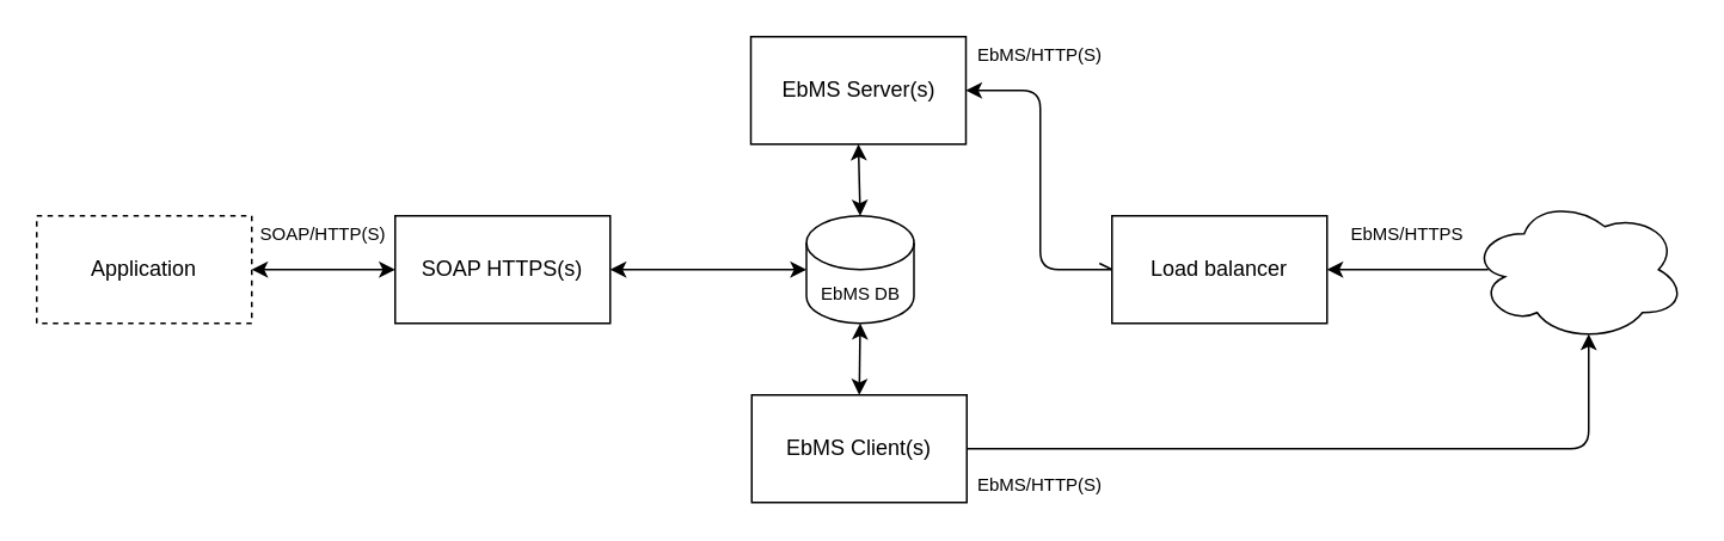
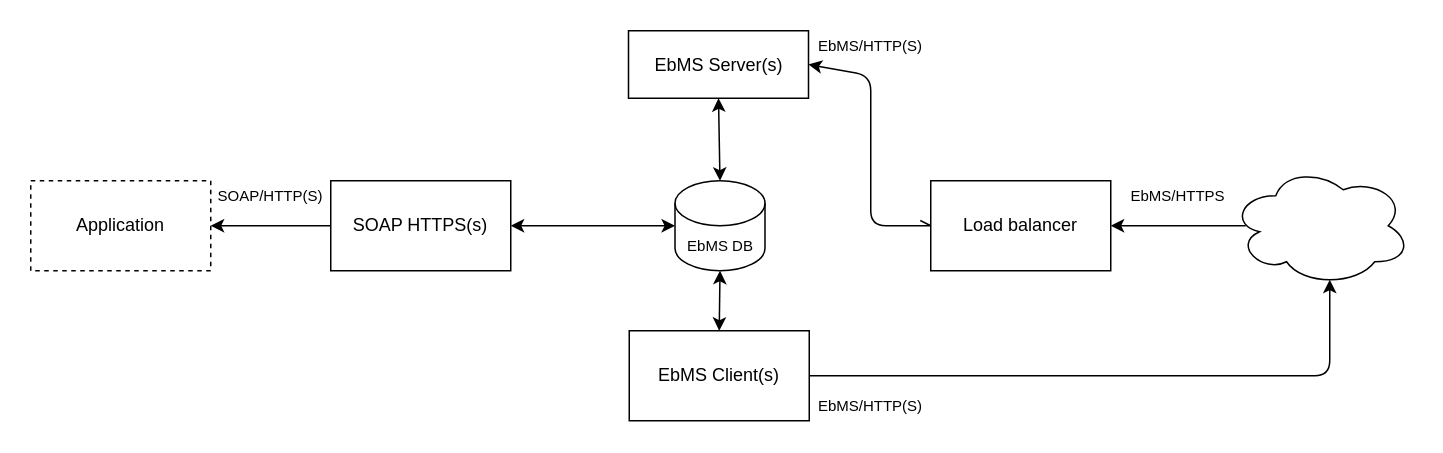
  <mxCell id="0" />
  <mxCell id="1" parent="0" />
  <mxCell id="2" value="" style="ellipse;shape=cloud;whiteSpace=wrap;html=1;" parent="1" vertex="1"><mxGeometry x="820" y="110" width="120" height="80" as="geometry" /></mxCell>
- <mxCell id="3" value="EbMS Server(s)" style="rounded=0;whiteSpace=wrap;html=1;" parent="1" vertex="1"><mxGeometry x="418.5" y="20" width="120" height="60" as="geometry" /></mxCell>
+ <mxCell id="3" value="EbMS Server(s)" style="rounded=0;whiteSpace=wrap;html=1;" parent="1" vertex="1"><mxGeometry x="418.5" y="20" width="120" height="45" as="geometry" /></mxCell>
  <mxCell id="4" value="SOAP HTTPS(s)" style="rounded=0;whiteSpace=wrap;html=1;" parent="1" vertex="1"><mxGeometry x="220" y="120" width="120" height="60" as="geometry" /></mxCell>
  <mxCell id="5" value="" style="endArrow=openAsync;startArrow=classic;html=1;exitX=1;exitY=0.5;exitDx=0;exitDy=0;entryX=0;entryY=0.5;entryDx=0;entryDy=0;endFill=0;" parent="1" source="3" target="9" edge="1"><mxGeometry width="50" height="50" relative="1" as="geometry"><mxPoint x="660" y="260" as="sourcePoint" /><mxPoint x="610" y="110" as="targetPoint" /><Array as="points"><mxPoint x="580" y="50" /><mxPoint x="580" y="150" /></Array></mxGeometry></mxCell>
  <mxCell id="6" value="EbMS/HTTP(S)" style="text;html=1;strokeColor=none;fillColor=none;align=center;verticalAlign=middle;whiteSpace=wrap;rounded=0;fontSize=10;" parent="1" vertex="1"><mxGeometry x="559.5" y="20" width="40" height="20" as="geometry" /></mxCell>
  <mxCell id="7" value="EbMS Client(s)" style="rounded=0;whiteSpace=wrap;html=1;" parent="1" vertex="1"><mxGeometry x="419" y="220" width="120" height="60" as="geometry" /></mxCell>
  <mxCell id="8" value="" style="endArrow=classic;startArrow=none;html=1;entryX=0.55;entryY=0.95;entryDx=0;entryDy=0;exitX=1;exitY=0.5;exitDx=0;exitDy=0;startFill=0;entryPerimeter=0;" parent="1" source="7" target="2" edge="1"><mxGeometry width="50" height="50" relative="1" as="geometry"><mxPoint x="543" y="190" as="sourcePoint" /><mxPoint x="629" y="150" as="targetPoint" /><Array as="points"><mxPoint x="886" y="250" /></Array></mxGeometry></mxCell>
  <mxCell id="9" value="Load balancer" style="rounded=0;whiteSpace=wrap;html=1;" parent="1" vertex="1"><mxGeometry x="620" y="120" width="120" height="60" as="geometry" /></mxCell>
  <mxCell id="10" value="" style="endArrow=none;startArrow=classic;html=1;exitX=1;exitY=0.5;exitDx=0;exitDy=0;endFill=0;" parent="1" source="9" edge="1"><mxGeometry width="50" height="50" relative="1" as="geometry"><mxPoint x="750" y="150" as="sourcePoint" /><mxPoint x="830" y="150" as="targetPoint" /></mxGeometry></mxCell>
  <mxCell id="11" value="Application" style="rounded=0;whiteSpace=wrap;html=1;dashed=1;" parent="1" vertex="1"><mxGeometry x="20" y="120" width="120" height="60" as="geometry" /></mxCell>
- <mxCell id="12" value="" style="endArrow=classic;startArrow=classic;html=1;exitX=1;exitY=0.5;exitDx=0;exitDy=0;entryX=0;entryY=0.5;entryDx=0;entryDy=0;" parent="1" source="11" target="4" edge="1"><mxGeometry width="50" height="50" relative="1" as="geometry"><mxPoint x="550" y="470" as="sourcePoint" /><mxPoint x="600" y="420" as="targetPoint" /></mxGeometry></mxCell>
+ <mxCell id="12" value="" style="endArrow=none;startArrow=classic;html=1;exitX=1;exitY=0.5;exitDx=0;exitDy=0;entryX=0;entryY=0.5;entryDx=0;entryDy=0;" parent="1" source="11" target="4" edge="1"><mxGeometry width="50" height="50" relative="1" as="geometry"><mxPoint x="550" y="470" as="sourcePoint" /><mxPoint x="600" y="420" as="targetPoint" /></mxGeometry></mxCell>
  <mxCell id="13" value="EbMS/HTTP(S)" style="text;html=1;strokeColor=none;fillColor=none;align=center;verticalAlign=middle;whiteSpace=wrap;rounded=0;fontSize=10;" parent="1" vertex="1"><mxGeometry x="560" y="260" width="40" height="20" as="geometry" /></mxCell>
  <mxCell id="14" value="EbMS/HTTPS" style="text;html=1;strokeColor=none;fillColor=none;align=center;verticalAlign=middle;whiteSpace=wrap;rounded=0;fontSize=10;" parent="1" vertex="1"><mxGeometry x="765" y="120" width="40" height="20" as="geometry" /></mxCell>
  <mxCell id="15" value="SOAP/HTTP(S)" style="text;html=1;strokeColor=none;fillColor=none;align=center;verticalAlign=middle;whiteSpace=wrap;rounded=0;fontSize=10;" parent="1" vertex="1"><mxGeometry x="160" y="120" width="40" height="20" as="geometry" /></mxCell>
  <mxCell id="16" value="EbMS DB" style="shape=cylinder3;whiteSpace=wrap;html=1;boundedLbl=1;backgroundOutline=1;size=15;fillColor=#ffffff;align=center;fontSize=10;" parent="1" vertex="1"><mxGeometry x="449.5" y="120" width="60" height="60" as="geometry" /></mxCell>
  <mxCell id="17" value="" style="endArrow=classic;startArrow=classic;html=1;exitX=0.5;exitY=1;exitDx=0;exitDy=0;entryX=0.5;entryY=0;entryDx=0;entryDy=0;entryPerimeter=0;" parent="1" source="3" target="16" edge="1"><mxGeometry width="50" height="50" relative="1" as="geometry"><mxPoint x="540" y="470" as="sourcePoint" /><mxPoint x="590" y="420" as="targetPoint" /></mxGeometry></mxCell>
  <mxCell id="18" value="" style="endArrow=classic;startArrow=classic;html=1;exitX=0.5;exitY=1;exitDx=0;exitDy=0;exitPerimeter=0;entryX=0.5;entryY=0;entryDx=0;entryDy=0;" parent="1" source="16" target="7" edge="1"><mxGeometry width="50" height="50" relative="1" as="geometry"><mxPoint x="540" y="470" as="sourcePoint" /><mxPoint x="590" y="420" as="targetPoint" /></mxGeometry></mxCell>
  <mxCell id="19" value="" style="endArrow=classic;startArrow=classic;html=1;fontSize=10;exitX=1;exitY=0.5;exitDx=0;exitDy=0;entryX=0;entryY=0.5;entryDx=0;entryDy=0;entryPerimeter=0;" edge="1" parent="1" source="4" target="16"><mxGeometry width="50" height="50" relative="1" as="geometry"><mxPoint x="350" y="160" as="sourcePoint" /><mxPoint x="550" y="420" as="targetPoint" /></mxGeometry></mxCell>
